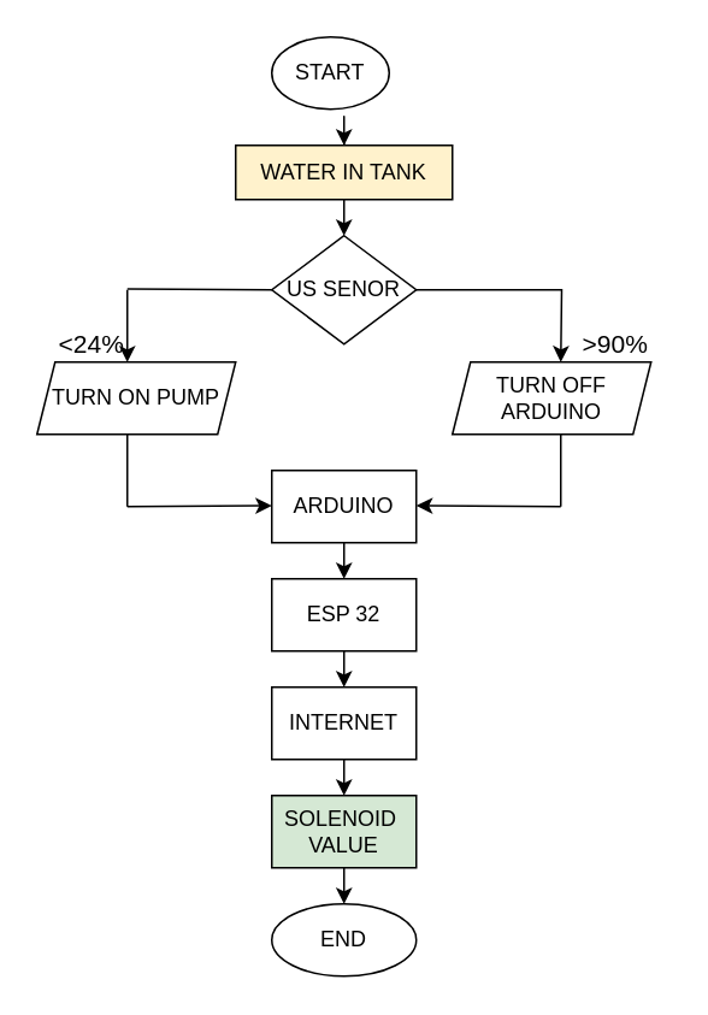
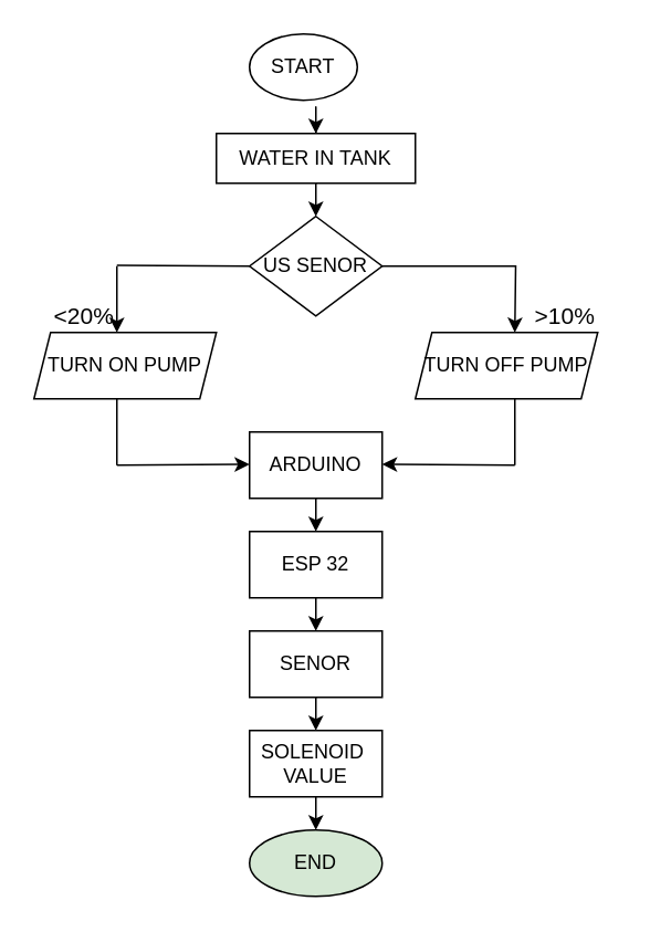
  <mxCell id="0" />
  <mxCell id="1" parent="0" />
  <mxCell id="2" value="START" style="ellipse;whiteSpace=wrap;html=1;" parent="1" vertex="1"><mxGeometry x="150" y="20" width="65" height="40" as="geometry" /></mxCell>
- <mxCell id="3" value="WATER IN TANK" style="rounded=0;whiteSpace=wrap;html=1;fillColor=#fff2cc;" parent="1" vertex="1"><mxGeometry x="130" y="80" width="120" height="30" as="geometry" /></mxCell>
+ <mxCell id="3" value="WATER IN TANK" style="rounded=0;whiteSpace=wrap;html=1;" parent="1" vertex="1"><mxGeometry x="130" y="80" width="120" height="30" as="geometry" /></mxCell>
  <mxCell id="4" style="edgeStyle=orthogonalEdgeStyle;rounded=0;orthogonalLoop=1;jettySize=auto;html=1;" parent="1" source="5" edge="1"><mxGeometry relative="1" as="geometry"><mxPoint x="310" y="200" as="targetPoint" /></mxGeometry></mxCell>
  <mxCell id="5" value="US SENOR" style="rhombus;whiteSpace=wrap;html=1;" parent="1" vertex="1"><mxGeometry x="150" y="130" width="80" height="60" as="geometry" /></mxCell>
  <mxCell id="6" value="" style="endArrow=classic;html=1;" parent="1" edge="1"><mxGeometry width="50" height="50" relative="1" as="geometry"><mxPoint x="190" y="80" as="sourcePoint" /><mxPoint x="190" y="80" as="targetPoint" /><Array as="points"><mxPoint x="190" y="60" /></Array></mxGeometry></mxCell>
  <mxCell id="7" value="" style="endArrow=classic;html=1;exitX=0.5;exitY=1;exitDx=0;exitDy=0;" parent="1" source="3" edge="1"><mxGeometry width="50" height="50" relative="1" as="geometry"><mxPoint x="190" y="270" as="sourcePoint" /><mxPoint x="190" y="130" as="targetPoint" /></mxGeometry></mxCell>
  <mxCell id="8" value="" style="endArrow=classic;html=1;" parent="1" edge="1"><mxGeometry width="50" height="50" relative="1" as="geometry"><mxPoint x="70" y="160" as="sourcePoint" /><mxPoint x="70" y="200" as="targetPoint" /></mxGeometry></mxCell>
  <mxCell id="9" value="" style="endArrow=none;html=1;entryX=0;entryY=0.5;entryDx=0;entryDy=0;" parent="1" target="5" edge="1"><mxGeometry width="50" height="50" relative="1" as="geometry"><mxPoint x="70" y="159.5" as="sourcePoint" /><mxPoint x="140" y="159.5" as="targetPoint" /></mxGeometry></mxCell>
  <mxCell id="10" value="TURN ON PUMP" style="shape=parallelogram;perimeter=parallelogramPerimeter;whiteSpace=wrap;html=1;fixedSize=1;size=10;" parent="1" vertex="1"><mxGeometry x="20" y="200" width="110" height="40" as="geometry" /></mxCell>
  <mxCell id="11" style="edgeStyle=orthogonalEdgeStyle;rounded=0;orthogonalLoop=1;jettySize=auto;html=1;exitX=0.5;exitY=1;exitDx=0;exitDy=0;" parent="1" source="10" target="10" edge="1"><mxGeometry relative="1" as="geometry" /></mxCell>
- <mxCell id="12" value="TURN OFF ARDUINO" style="shape=parallelogram;perimeter=parallelogramPerimeter;whiteSpace=wrap;html=1;fixedSize=1;size=10;" parent="1" vertex="1"><mxGeometry x="250" y="200" width="110" height="40" as="geometry" /></mxCell>
+ <mxCell id="12" value="TURN OFF PUMP" style="shape=parallelogram;perimeter=parallelogramPerimeter;whiteSpace=wrap;html=1;fixedSize=1;size=10;" parent="1" vertex="1"><mxGeometry x="250" y="200" width="110" height="40" as="geometry" /></mxCell>
  <mxCell id="13" value="ARDUINO" style="rounded=0;whiteSpace=wrap;html=1;" parent="1" vertex="1"><mxGeometry x="150" y="260" width="80" height="40" as="geometry" /></mxCell>
  <mxCell id="14" value="" style="endArrow=none;html=1;" parent="1" edge="1"><mxGeometry width="50" height="50" relative="1" as="geometry"><mxPoint x="70" y="280" as="sourcePoint" /><mxPoint x="70" y="240" as="targetPoint" /></mxGeometry></mxCell>
  <mxCell id="15" value="" style="endArrow=none;html=1;" parent="1" edge="1"><mxGeometry width="50" height="50" relative="1" as="geometry"><mxPoint x="310" y="280" as="sourcePoint" /><mxPoint x="310" y="240" as="targetPoint" /></mxGeometry></mxCell>
  <mxCell id="16" value="" style="endArrow=classic;html=1;" parent="1" edge="1"><mxGeometry width="50" height="50" relative="1" as="geometry"><mxPoint x="70" y="280" as="sourcePoint" /><mxPoint x="150" y="279.5" as="targetPoint" /></mxGeometry></mxCell>
  <mxCell id="17" value="" style="endArrow=classic;html=1;" parent="1" edge="1"><mxGeometry width="50" height="50" relative="1" as="geometry"><mxPoint x="310" y="280" as="sourcePoint" /><mxPoint x="230" y="279.5" as="targetPoint" /></mxGeometry></mxCell>
  <mxCell id="18" value="ESP 32" style="rounded=0;whiteSpace=wrap;html=1;" parent="1" vertex="1"><mxGeometry x="150" y="320" width="80" height="40" as="geometry" /></mxCell>
  <mxCell id="19" value="" style="endArrow=classic;html=1;" parent="1" target="18" edge="1"><mxGeometry width="50" height="50" relative="1" as="geometry"><mxPoint x="190" y="300" as="sourcePoint" /><mxPoint x="240" y="250" as="targetPoint" /></mxGeometry></mxCell>
- <mxCell id="20" value="INTERNET" style="rounded=0;whiteSpace=wrap;html=1;" parent="1" vertex="1"><mxGeometry x="150" y="380" width="80" height="40" as="geometry" /></mxCell>
+ <mxCell id="20" value="SENOR" style="rounded=0;whiteSpace=wrap;html=1;" parent="1" vertex="1"><mxGeometry x="150" y="380" width="80" height="40" as="geometry" /></mxCell>
  <mxCell id="21" value="" style="endArrow=classic;html=1;entryX=0.5;entryY=0;entryDx=0;entryDy=0;" parent="1" target="20" edge="1"><mxGeometry width="50" height="50" relative="1" as="geometry"><mxPoint x="190" y="360" as="sourcePoint" /><mxPoint x="240" y="310" as="targetPoint" /></mxGeometry></mxCell>
  <mxCell id="22" value="" style="endArrow=classic;html=1;" parent="1" edge="1"><mxGeometry width="50" height="50" relative="1" as="geometry"><mxPoint x="190" y="420" as="sourcePoint" /><mxPoint x="190" y="440" as="targetPoint" /></mxGeometry></mxCell>
- <mxCell id="23" value="SOLENOID&amp;nbsp;&lt;br&gt;VALUE" style="rounded=0;whiteSpace=wrap;html=1;fillColor=#d5e8d4;" parent="1" vertex="1"><mxGeometry x="150" y="440" width="80" height="40" as="geometry" /></mxCell>
+ <mxCell id="23" value="SOLENOID&amp;nbsp;&lt;br&gt;VALUE" style="rounded=0;whiteSpace=wrap;html=1;" parent="1" vertex="1"><mxGeometry x="150" y="440" width="80" height="40" as="geometry" /></mxCell>
  <mxCell id="24" value="" style="endArrow=classic;html=1;" parent="1" edge="1"><mxGeometry width="50" height="50" relative="1" as="geometry"><mxPoint x="190" y="480" as="sourcePoint" /><mxPoint x="190" y="500" as="targetPoint" /></mxGeometry></mxCell>
- <mxCell id="25" value="END" style="ellipse;whiteSpace=wrap;html=1;" parent="1" vertex="1"><mxGeometry x="150" y="500" width="80" height="40" as="geometry" /></mxCell>
- <mxCell id="26" value="&lt;span style=&quot;font-weight: normal; font-size: 14px;&quot;&gt;&amp;lt;24%&lt;/span&gt;" style="text;strokeColor=none;fillColor=none;html=1;fontSize=14;fontStyle=1;verticalAlign=middle;align=center;" vertex="1" parent="1"><mxGeometry x="20" y="180" width="60" height="20" as="geometry" /></mxCell>
- <mxCell id="27" value="&lt;span style=&quot;font-weight: 400&quot;&gt;&amp;gt;90%&lt;/span&gt;" style="text;strokeColor=none;fillColor=none;html=1;fontSize=14;fontStyle=1;verticalAlign=middle;align=center;" vertex="1" parent="1"><mxGeometry x="310" y="180" width="60" height="20" as="geometry" /></mxCell>
+ <mxCell id="25" value="END" style="ellipse;whiteSpace=wrap;html=1;fillColor=#d5e8d4;" parent="1" vertex="1"><mxGeometry x="150" y="500" width="80" height="40" as="geometry" /></mxCell>
+ <mxCell id="26" value="&lt;span style=&quot;font-weight: normal; font-size: 14px;&quot;&gt;&amp;lt;20%&lt;/span&gt;" style="text;strokeColor=none;fillColor=none;html=1;fontSize=14;fontStyle=1;verticalAlign=middle;align=center;" vertex="1" parent="1"><mxGeometry x="20" y="180" width="60" height="20" as="geometry" /></mxCell>
+ <mxCell id="27" value="&lt;span style=&quot;font-weight: 400&quot;&gt;&amp;gt;10%&lt;/span&gt;" style="text;strokeColor=none;fillColor=none;html=1;fontSize=14;fontStyle=1;verticalAlign=middle;align=center;" vertex="1" parent="1"><mxGeometry x="310" y="180" width="60" height="20" as="geometry" /></mxCell>
